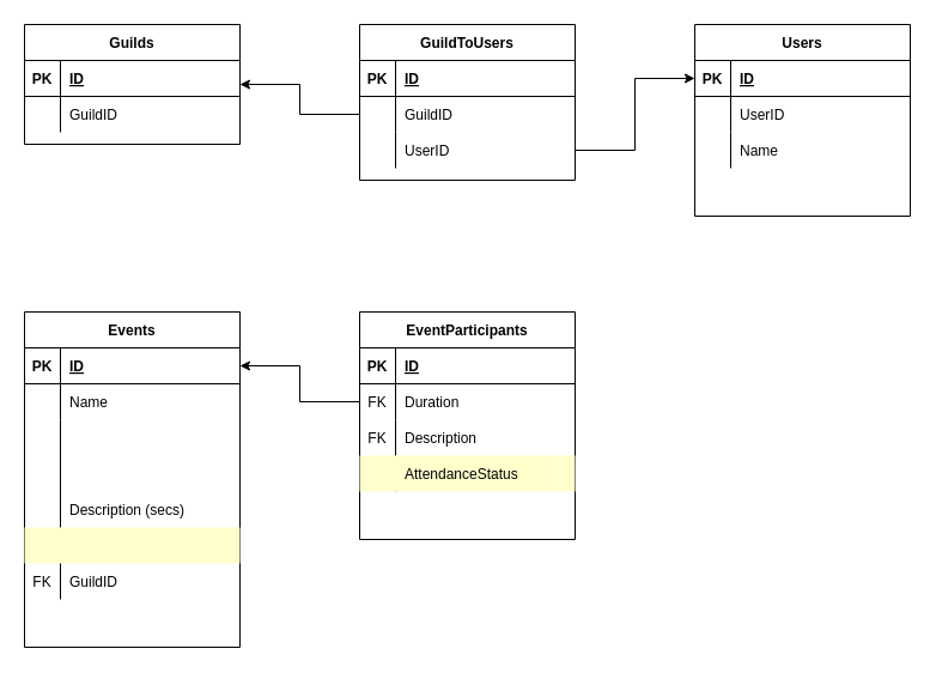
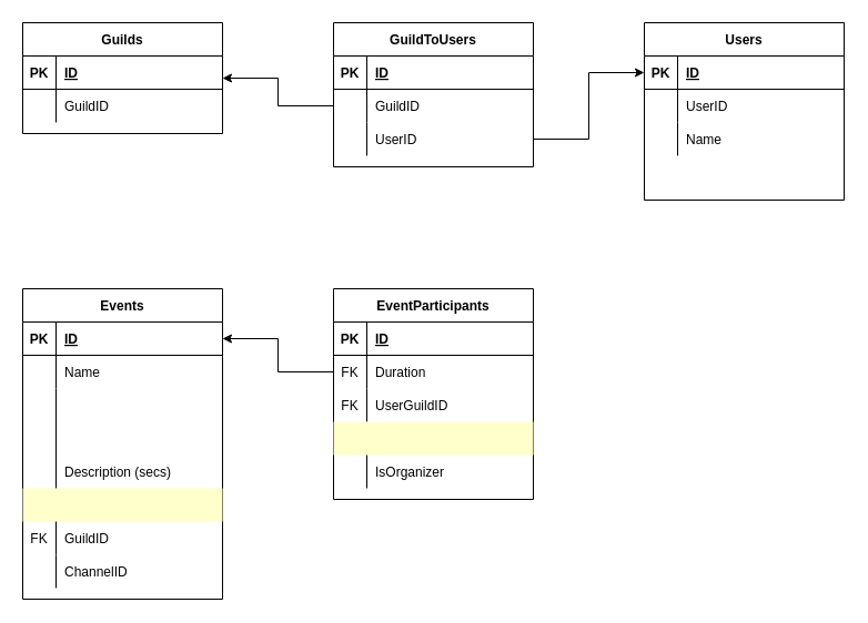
  <mxCell id="0" />
  <mxCell id="1" parent="0" />
  <mxCell id="2" value="Guilds" style="shape=table;startSize=30;container=1;collapsible=1;childLayout=tableLayout;fixedRows=1;rowLines=0;fontStyle=1;align=center;resizeLast=1;" vertex="1" parent="1"><mxGeometry x="20" y="20" width="180" height="100" as="geometry" /></mxCell>
  <mxCell id="3" value="" style="shape=partialRectangle;collapsible=0;dropTarget=0;pointerEvents=0;fillColor=none;top=0;left=0;bottom=1;right=0;points=[[0,0.5],[1,0.5]];portConstraint=eastwest;" vertex="1" parent="2"><mxGeometry y="30" width="180" height="30" as="geometry" /></mxCell>
  <mxCell id="4" value="PK" style="shape=partialRectangle;connectable=0;fillColor=none;top=0;left=0;bottom=0;right=0;fontStyle=1;overflow=hidden;" vertex="1" parent="3"><mxGeometry width="30" height="30" as="geometry" /></mxCell>
  <mxCell id="5" value="ID" style="shape=partialRectangle;connectable=0;fillColor=none;top=0;left=0;bottom=0;right=0;align=left;spacingLeft=6;fontStyle=5;overflow=hidden;" vertex="1" parent="3"><mxGeometry x="30" width="150" height="30" as="geometry" /></mxCell>
  <mxCell id="6" value="" style="shape=partialRectangle;collapsible=0;dropTarget=0;pointerEvents=0;fillColor=none;top=0;left=0;bottom=0;right=0;points=[[0,0.5],[1,0.5]];portConstraint=eastwest;" vertex="1" parent="2"><mxGeometry y="60" width="180" height="30" as="geometry" /></mxCell>
  <mxCell id="7" value="" style="shape=partialRectangle;connectable=0;fillColor=none;top=0;left=0;bottom=0;right=0;editable=1;overflow=hidden;" vertex="1" parent="6"><mxGeometry width="30" height="30" as="geometry" /></mxCell>
  <mxCell id="8" value="GuildID" style="shape=partialRectangle;connectable=0;fillColor=none;top=0;left=0;bottom=0;right=0;align=left;spacingLeft=6;overflow=hidden;" vertex="1" parent="6"><mxGeometry x="30" width="150" height="30" as="geometry" /></mxCell>
  <mxCell id="9" value="Users" style="shape=table;startSize=30;container=1;collapsible=1;childLayout=tableLayout;fixedRows=1;rowLines=0;fontStyle=1;align=center;resizeLast=1;" vertex="1" parent="1"><mxGeometry x="580" y="20" width="180" height="160" as="geometry" /></mxCell>
  <mxCell id="10" value="" style="shape=partialRectangle;collapsible=0;dropTarget=0;pointerEvents=0;fillColor=none;top=0;left=0;bottom=1;right=0;points=[[0,0.5],[1,0.5]];portConstraint=eastwest;" vertex="1" parent="9"><mxGeometry y="30" width="180" height="30" as="geometry" /></mxCell>
  <mxCell id="11" value="PK" style="shape=partialRectangle;connectable=0;fillColor=none;top=0;left=0;bottom=0;right=0;fontStyle=1;overflow=hidden;" vertex="1" parent="10"><mxGeometry width="30" height="30" as="geometry" /></mxCell>
  <mxCell id="12" value="ID" style="shape=partialRectangle;connectable=0;fillColor=none;top=0;left=0;bottom=0;right=0;align=left;spacingLeft=6;fontStyle=5;overflow=hidden;" vertex="1" parent="10"><mxGeometry x="30" width="150" height="30" as="geometry" /></mxCell>
  <mxCell id="13" value="" style="shape=partialRectangle;collapsible=0;dropTarget=0;pointerEvents=0;fillColor=none;top=0;left=0;bottom=0;right=0;points=[[0,0.5],[1,0.5]];portConstraint=eastwest;" vertex="1" parent="9"><mxGeometry y="60" width="180" height="30" as="geometry" /></mxCell>
  <mxCell id="14" value="" style="shape=partialRectangle;connectable=0;fillColor=none;top=0;left=0;bottom=0;right=0;editable=1;overflow=hidden;" vertex="1" parent="13"><mxGeometry width="30" height="30" as="geometry" /></mxCell>
  <mxCell id="15" value="UserID" style="shape=partialRectangle;connectable=0;fillColor=none;top=0;left=0;bottom=0;right=0;align=left;spacingLeft=6;overflow=hidden;" vertex="1" parent="13"><mxGeometry x="30" width="150" height="30" as="geometry" /></mxCell>
  <mxCell id="16" value="" style="shape=partialRectangle;collapsible=0;dropTarget=0;pointerEvents=0;fillColor=none;top=0;left=0;bottom=0;right=0;points=[[0,0.5],[1,0.5]];portConstraint=eastwest;" vertex="1" parent="9"><mxGeometry y="90" width="180" height="30" as="geometry" /></mxCell>
  <mxCell id="17" value="" style="shape=partialRectangle;connectable=0;fillColor=none;top=0;left=0;bottom=0;right=0;editable=1;overflow=hidden;" vertex="1" parent="16"><mxGeometry width="30" height="30" as="geometry" /></mxCell>
  <mxCell id="18" value="Name" style="shape=partialRectangle;connectable=0;fillColor=none;top=0;left=0;bottom=0;right=0;align=left;spacingLeft=6;overflow=hidden;" vertex="1" parent="16"><mxGeometry x="30" width="150" height="30" as="geometry" /></mxCell>
  <mxCell id="19" value="" style="shape=partialRectangle;collapsible=0;dropTarget=0;pointerEvents=0;fillColor=none;top=0;left=0;bottom=0;right=0;points=[[0,0.5],[1,0.5]];portConstraint=eastwest;" vertex="1" parent="9"><mxGeometry y="120" width="180" height="30" as="geometry" /></mxCell>
  <mxCell id="20" value="" style="shape=partialRectangle;connectable=0;fillColor=none;top=0;left=0;bottom=0;right=0;editable=1;overflow=hidden;" vertex="1" parent="19"><mxGeometry width="30" height="30" as="geometry" /></mxCell>
  <mxCell id="21" value="Events" style="shape=table;startSize=30;container=1;collapsible=1;childLayout=tableLayout;fixedRows=1;rowLines=0;fontStyle=1;align=center;resizeLast=1;" vertex="1" parent="1"><mxGeometry x="20" y="260" width="180" height="280" as="geometry" /></mxCell>
  <mxCell id="22" value="" style="shape=partialRectangle;collapsible=0;dropTarget=0;pointerEvents=0;fillColor=none;top=0;left=0;bottom=1;right=0;points=[[0,0.5],[1,0.5]];portConstraint=eastwest;" vertex="1" parent="21"><mxGeometry y="30" width="180" height="30" as="geometry" /></mxCell>
  <mxCell id="23" value="PK" style="shape=partialRectangle;connectable=0;fillColor=none;top=0;left=0;bottom=0;right=0;fontStyle=1;overflow=hidden;" vertex="1" parent="22"><mxGeometry width="30" height="30" as="geometry" /></mxCell>
  <mxCell id="24" value="ID" style="shape=partialRectangle;connectable=0;fillColor=none;top=0;left=0;bottom=0;right=0;align=left;spacingLeft=6;fontStyle=5;overflow=hidden;" vertex="1" parent="22"><mxGeometry x="30" width="150" height="30" as="geometry" /></mxCell>
  <mxCell id="25" value="" style="shape=partialRectangle;collapsible=0;dropTarget=0;pointerEvents=0;fillColor=none;top=0;left=0;bottom=0;right=0;points=[[0,0.5],[1,0.5]];portConstraint=eastwest;" vertex="1" parent="21"><mxGeometry y="60" width="180" height="30" as="geometry" /></mxCell>
  <mxCell id="26" value="" style="shape=partialRectangle;connectable=0;fillColor=none;top=0;left=0;bottom=0;right=0;editable=1;overflow=hidden;" vertex="1" parent="25"><mxGeometry width="30" height="30" as="geometry" /></mxCell>
  <mxCell id="27" value="Name" style="shape=partialRectangle;connectable=0;fillColor=none;top=0;left=0;bottom=0;right=0;align=left;spacingLeft=6;overflow=hidden;" vertex="1" parent="25"><mxGeometry x="30" width="150" height="30" as="geometry" /></mxCell>
  <mxCell id="28" value="" style="shape=partialRectangle;collapsible=0;dropTarget=0;pointerEvents=0;fillColor=none;top=0;left=0;bottom=0;right=0;points=[[0,0.5],[1,0.5]];portConstraint=eastwest;" vertex="1" parent="21"><mxGeometry y="90" width="180" height="30" as="geometry" /></mxCell>
  <mxCell id="29" value="" style="shape=partialRectangle;connectable=0;fillColor=none;top=0;left=0;bottom=0;right=0;editable=1;overflow=hidden;" vertex="1" parent="28"><mxGeometry width="30" height="30" as="geometry" /></mxCell>
  <mxCell id="30" value="" style="shape=partialRectangle;collapsible=0;dropTarget=0;pointerEvents=0;fillColor=none;top=0;left=0;bottom=0;right=0;points=[[0,0.5],[1,0.5]];portConstraint=eastwest;" vertex="1" parent="21"><mxGeometry y="120" width="180" height="30" as="geometry" /></mxCell>
  <mxCell id="31" value="" style="shape=partialRectangle;connectable=0;fillColor=none;top=0;left=0;bottom=0;right=0;editable=1;overflow=hidden;" vertex="1" parent="30"><mxGeometry width="30" height="30" as="geometry" /></mxCell>
  <mxCell id="32" value="" style="shape=partialRectangle;collapsible=0;dropTarget=0;pointerEvents=0;fillColor=none;top=0;left=0;bottom=0;right=0;points=[[0,0.5],[1,0.5]];portConstraint=eastwest;" vertex="1" parent="21"><mxGeometry y="150" width="180" height="30" as="geometry" /></mxCell>
  <mxCell id="33" value="" style="shape=partialRectangle;connectable=0;fillColor=none;top=0;left=0;bottom=0;right=0;editable=1;overflow=hidden;" vertex="1" parent="32"><mxGeometry width="30" height="30" as="geometry" /></mxCell>
  <mxCell id="34" value="Description (secs)" style="shape=partialRectangle;connectable=0;fillColor=none;top=0;left=0;bottom=0;right=0;align=left;spacingLeft=6;overflow=hidden;" vertex="1" parent="32"><mxGeometry x="30" width="150" height="30" as="geometry" /></mxCell>
  <mxCell id="35" value="" style="shape=partialRectangle;collapsible=0;dropTarget=0;pointerEvents=0;fillColor=#FFFFCC;top=0;left=0;bottom=0;right=0;points=[[0,0.5],[1,0.5]];portConstraint=eastwest;" vertex="1" parent="21"><mxGeometry y="180" width="180" height="30" as="geometry" /></mxCell>
  <mxCell id="36" value="" style="shape=partialRectangle;connectable=0;fillColor=none;top=0;left=0;bottom=0;right=0;editable=1;overflow=hidden;" vertex="1" parent="35"><mxGeometry width="30" height="30" as="geometry" /></mxCell>
  <mxCell id="37" value="" style="shape=partialRectangle;collapsible=0;dropTarget=0;pointerEvents=0;fillColor=none;top=0;left=0;bottom=0;right=0;points=[[0,0.5],[1,0.5]];portConstraint=eastwest;" vertex="1" parent="21"><mxGeometry y="210" width="180" height="30" as="geometry" /></mxCell>
  <mxCell id="38" value="FK" style="shape=partialRectangle;connectable=0;fillColor=none;top=0;left=0;bottom=0;right=0;editable=1;overflow=hidden;" vertex="1" parent="37"><mxGeometry width="30" height="30" as="geometry" /></mxCell>
  <mxCell id="39" value="GuildID" style="shape=partialRectangle;connectable=0;fillColor=none;top=0;left=0;bottom=0;right=0;align=left;spacingLeft=6;overflow=hidden;" vertex="1" parent="37"><mxGeometry x="30" width="150" height="30" as="geometry" /></mxCell>
  <mxCell id="40" value="" style="shape=partialRectangle;collapsible=0;dropTarget=0;pointerEvents=0;fillColor=none;top=0;left=0;bottom=0;right=0;points=[[0,0.5],[1,0.5]];portConstraint=eastwest;" vertex="1" parent="21"><mxGeometry y="240" width="180" height="30" as="geometry" /></mxCell>
  <mxCell id="41" value="" style="shape=partialRectangle;connectable=0;fillColor=none;top=0;left=0;bottom=0;right=0;editable=1;overflow=hidden;" vertex="1" parent="40"><mxGeometry width="30" height="30" as="geometry" /></mxCell>
+ <mxCell id="42" value="ChannelID" style="shape=partialRectangle;connectable=0;fillColor=none;top=0;left=0;bottom=0;right=0;align=left;spacingLeft=6;overflow=hidden;" vertex="1" parent="40"><mxGeometry x="30" width="150" height="30" as="geometry" /></mxCell>
  <mxCell id="43" style="edgeStyle=orthogonalEdgeStyle;rounded=0;orthogonalLoop=1;jettySize=auto;html=1;exitX=0;exitY=0.5;exitDx=0;exitDy=0;" edge="1" parent="1" source="48" target="2"><mxGeometry relative="1" as="geometry" /></mxCell>
  <mxCell id="44" value="GuildToUsers" style="shape=table;startSize=30;container=1;collapsible=1;childLayout=tableLayout;fixedRows=1;rowLines=0;fontStyle=1;align=center;resizeLast=1;" vertex="1" parent="1"><mxGeometry x="300" y="20" width="180" height="130" as="geometry" /></mxCell>
  <mxCell id="45" value="" style="shape=partialRectangle;collapsible=0;dropTarget=0;pointerEvents=0;fillColor=none;top=0;left=0;bottom=1;right=0;points=[[0,0.5],[1,0.5]];portConstraint=eastwest;" vertex="1" parent="44"><mxGeometry y="30" width="180" height="30" as="geometry" /></mxCell>
  <mxCell id="46" value="PK" style="shape=partialRectangle;connectable=0;fillColor=none;top=0;left=0;bottom=0;right=0;fontStyle=1;overflow=hidden;" vertex="1" parent="45"><mxGeometry width="30" height="30" as="geometry" /></mxCell>
  <mxCell id="47" value="ID" style="shape=partialRectangle;connectable=0;fillColor=none;top=0;left=0;bottom=0;right=0;align=left;spacingLeft=6;fontStyle=5;overflow=hidden;" vertex="1" parent="45"><mxGeometry x="30" width="150" height="30" as="geometry" /></mxCell>
  <mxCell id="48" value="" style="shape=partialRectangle;collapsible=0;dropTarget=0;pointerEvents=0;fillColor=none;top=0;left=0;bottom=0;right=0;points=[[0,0.5],[1,0.5]];portConstraint=eastwest;" vertex="1" parent="44"><mxGeometry y="60" width="180" height="30" as="geometry" /></mxCell>
  <mxCell id="49" value="" style="shape=partialRectangle;connectable=0;fillColor=none;top=0;left=0;bottom=0;right=0;editable=1;overflow=hidden;" vertex="1" parent="48"><mxGeometry width="30" height="30" as="geometry" /></mxCell>
  <mxCell id="50" value="GuildID" style="shape=partialRectangle;connectable=0;fillColor=none;top=0;left=0;bottom=0;right=0;align=left;spacingLeft=6;overflow=hidden;" vertex="1" parent="48"><mxGeometry x="30" width="150" height="30" as="geometry" /></mxCell>
  <mxCell id="51" value="" style="shape=partialRectangle;collapsible=0;dropTarget=0;pointerEvents=0;fillColor=none;top=0;left=0;bottom=0;right=0;points=[[0,0.5],[1,0.5]];portConstraint=eastwest;" vertex="1" parent="44"><mxGeometry y="90" width="180" height="30" as="geometry" /></mxCell>
  <mxCell id="52" value="" style="shape=partialRectangle;connectable=0;fillColor=none;top=0;left=0;bottom=0;right=0;editable=1;overflow=hidden;" vertex="1" parent="51"><mxGeometry width="30" height="30" as="geometry" /></mxCell>
  <mxCell id="53" value="UserID" style="shape=partialRectangle;connectable=0;fillColor=none;top=0;left=0;bottom=0;right=0;align=left;spacingLeft=6;overflow=hidden;" vertex="1" parent="51"><mxGeometry x="30" width="150" height="30" as="geometry" /></mxCell>
  <mxCell id="54" style="edgeStyle=orthogonalEdgeStyle;rounded=0;orthogonalLoop=1;jettySize=auto;html=1;exitX=0;exitY=0.5;exitDx=0;exitDy=0;entryX=1;entryY=0.5;entryDx=0;entryDy=0;" edge="1" parent="1" source="59" target="22"><mxGeometry relative="1" as="geometry" /></mxCell>
  <mxCell id="55" value="EventParticipants" style="shape=table;startSize=30;container=1;collapsible=1;childLayout=tableLayout;fixedRows=1;rowLines=0;fontStyle=1;align=center;resizeLast=1;" vertex="1" parent="1"><mxGeometry x="300" y="260" width="180" height="190" as="geometry" /></mxCell>
  <mxCell id="56" value="" style="shape=partialRectangle;collapsible=0;dropTarget=0;pointerEvents=0;fillColor=none;top=0;left=0;bottom=1;right=0;points=[[0,0.5],[1,0.5]];portConstraint=eastwest;" vertex="1" parent="55"><mxGeometry y="30" width="180" height="30" as="geometry" /></mxCell>
  <mxCell id="57" value="PK" style="shape=partialRectangle;connectable=0;fillColor=none;top=0;left=0;bottom=0;right=0;fontStyle=1;overflow=hidden;" vertex="1" parent="56"><mxGeometry width="30" height="30" as="geometry" /></mxCell>
  <mxCell id="58" value="ID" style="shape=partialRectangle;connectable=0;fillColor=none;top=0;left=0;bottom=0;right=0;align=left;spacingLeft=6;fontStyle=5;overflow=hidden;" vertex="1" parent="56"><mxGeometry x="30" width="150" height="30" as="geometry" /></mxCell>
  <mxCell id="59" value="" style="shape=partialRectangle;collapsible=0;dropTarget=0;pointerEvents=0;fillColor=none;top=0;left=0;bottom=0;right=0;points=[[0,0.5],[1,0.5]];portConstraint=eastwest;" vertex="1" parent="55"><mxGeometry y="60" width="180" height="30" as="geometry" /></mxCell>
  <mxCell id="60" value="FK" style="shape=partialRectangle;connectable=0;fillColor=none;top=0;left=0;bottom=0;right=0;editable=1;overflow=hidden;" vertex="1" parent="59"><mxGeometry width="30" height="30" as="geometry" /></mxCell>
  <mxCell id="61" value="Duration" style="shape=partialRectangle;connectable=0;fillColor=none;top=0;left=0;bottom=0;right=0;align=left;spacingLeft=6;overflow=hidden;" vertex="1" parent="59"><mxGeometry x="30" width="150" height="30" as="geometry" /></mxCell>
  <mxCell id="62" value="" style="shape=partialRectangle;collapsible=0;dropTarget=0;pointerEvents=0;fillColor=none;top=0;left=0;bottom=0;right=0;points=[[0,0.5],[1,0.5]];portConstraint=eastwest;" vertex="1" parent="55"><mxGeometry y="90" width="180" height="30" as="geometry" /></mxCell>
  <mxCell id="63" value="FK" style="shape=partialRectangle;connectable=0;fillColor=none;top=0;left=0;bottom=0;right=0;editable=1;overflow=hidden;" vertex="1" parent="62"><mxGeometry width="30" height="30" as="geometry" /></mxCell>
- <mxCell id="64" value="Description" style="shape=partialRectangle;connectable=0;fillColor=none;top=0;left=0;bottom=0;right=0;align=left;spacingLeft=6;overflow=hidden;" vertex="1" parent="62"><mxGeometry x="30" width="150" height="30" as="geometry" /></mxCell>
+ <mxCell id="64" value="UserGuildID" style="shape=partialRectangle;connectable=0;fillColor=none;top=0;left=0;bottom=0;right=0;align=left;spacingLeft=6;overflow=hidden;" vertex="1" parent="62"><mxGeometry x="30" width="150" height="30" as="geometry" /></mxCell>
  <mxCell id="65" value="" style="shape=partialRectangle;collapsible=0;dropTarget=0;pointerEvents=0;fillColor=#FFFFCC;top=0;left=0;bottom=0;right=0;points=[[0,0.5],[1,0.5]];portConstraint=eastwest;" vertex="1" parent="55"><mxGeometry y="120" width="180" height="30" as="geometry" /></mxCell>
  <mxCell id="66" value="" style="shape=partialRectangle;connectable=0;fillColor=none;top=0;left=0;bottom=0;right=0;editable=1;overflow=hidden;" vertex="1" parent="65"><mxGeometry width="30" height="30" as="geometry" /></mxCell>
- <mxCell id="67" value="AttendanceStatus" style="shape=partialRectangle;connectable=0;fillColor=none;top=0;left=0;bottom=0;right=0;align=left;spacingLeft=6;overflow=hidden;" vertex="1" parent="65"><mxGeometry x="30" width="150" height="30" as="geometry" /></mxCell>
  <mxCell id="68" value="" style="shape=partialRectangle;collapsible=0;dropTarget=0;pointerEvents=0;fillColor=none;top=0;left=0;bottom=0;right=0;points=[[0,0.5],[1,0.5]];portConstraint=eastwest;" vertex="1" parent="55"><mxGeometry y="150" width="180" height="30" as="geometry" /></mxCell>
  <mxCell id="69" value="" style="shape=partialRectangle;connectable=0;fillColor=none;top=0;left=0;bottom=0;right=0;editable=1;overflow=hidden;" vertex="1" parent="68"><mxGeometry width="30" height="30" as="geometry" /></mxCell>
+ <mxCell id="70" value="IsOrganizer" style="shape=partialRectangle;connectable=0;fillColor=none;top=0;left=0;bottom=0;right=0;align=left;spacingLeft=6;overflow=hidden;" vertex="1" parent="68"><mxGeometry x="30" width="150" height="30" as="geometry" /></mxCell>
  <mxCell id="71" style="edgeStyle=orthogonalEdgeStyle;rounded=0;orthogonalLoop=1;jettySize=auto;html=1;entryX=0;entryY=0.5;entryDx=0;entryDy=0;" edge="1" parent="1" source="51" target="10"><mxGeometry relative="1" as="geometry" /></mxCell>
